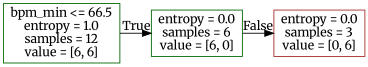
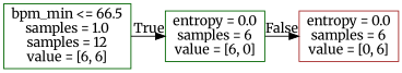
  digraph {
    fontname=Merriweather
    rankdir=LR
    node [color=darkgreen fontname=Merriweather shape=box]
    edge [fontname=Merriweather labeldistance=2.5]
-   n1 [label="bpm_min <= 66.5\nentropy = 1.0\nsamples = 12\nvalue = [6, 6]"]
+   n1 [label="bpm_min <= 66.5\nsamples = 1.0\nsamples = 12\nvalue = [6, 6]"]
    n2 [label="entropy = 0.0\nsamples = 6\nvalue = [6, 0]"]
-   n3 [color=brown label="entropy = 0.0\nsamples = 3\nvalue = [0, 6]"]
+   n3 [color=brown label="entropy = 0.0\nsamples = 6\nvalue = [0, 6]"]
    n1 -> n2 [headlabel=True labelangle=45]
    n2 -> n3 [headlabel=False labelangle=-45]
  }
